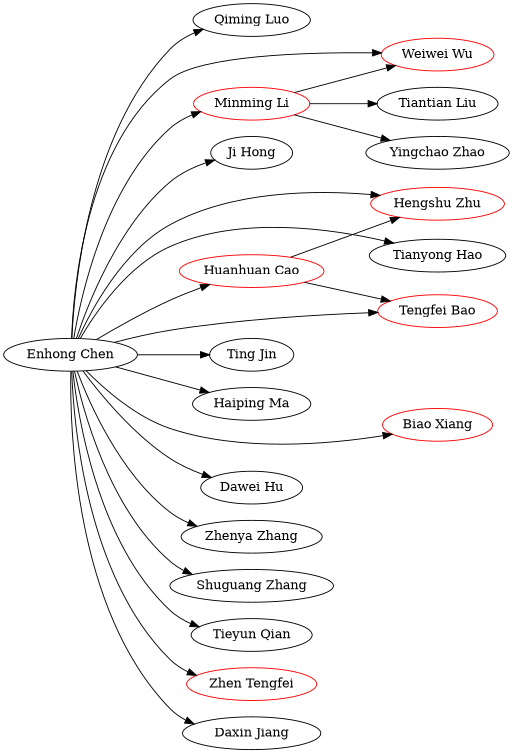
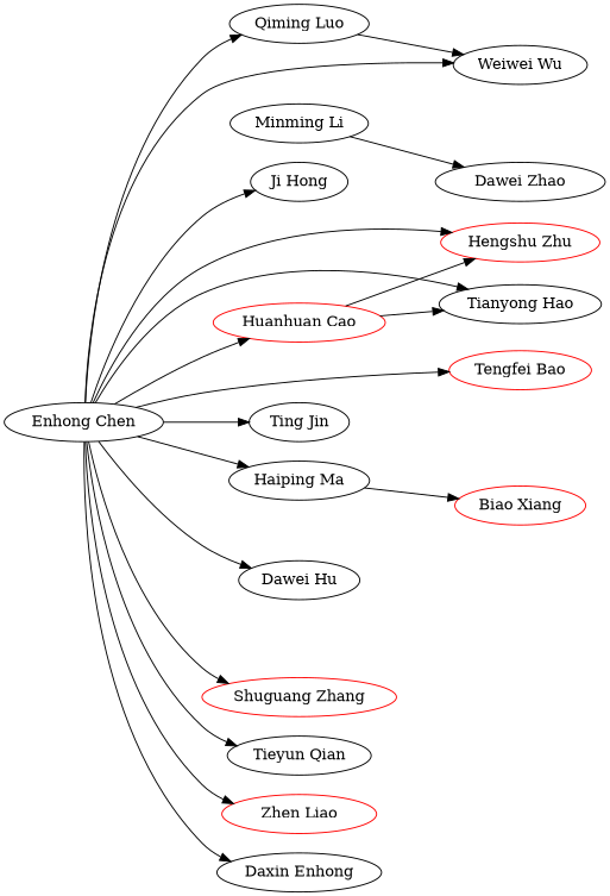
  strict digraph {
    rankdir=LR
-   "Weiwei Wu" [color=red]
-   "Minming Li" [color=red]
-   "Yingchao Zhao"
-   "Tiantian Liu"
+   "Weiwei Wu" [color=black]
+   "Minming Li"
+   "Yingchao Zhao" [label="Dawei Zhao"]
    "Enhong Chen"
    "Ji Hong"
    "Huanhuan Cao" [color=red]
    "Hengshu Zhu" [color=red]
    "Qiming Luo"
    "Ting Jin"
    "Haiping Ma"
    "Tianyong Hao"
    "Dawei Hu"
    "Biao Xiang" [color=red]
-   "Zhenya Zhang"
-   "Shuguang Zhang"
+   "Shuguang Zhang" [color=red]
    "Tengfei Bao" [color=red]
    "Tieyun Qian"
-   "Zhen Liao" [color=red label="Zhen Tengfei"]
-   "Daxin Jiang"
-   "Minming Li" -> "Weiwei Wu"
+   "Zhen Liao" [color=red]
+   "Daxin Jiang" [label="Daxin Enhong"]
+   "Qiming Luo" -> "Weiwei Wu"
    "Minming Li" -> "Yingchao Zhao"
-   "Minming Li" -> "Tiantian Liu"
    "Enhong Chen" -> "Weiwei Wu"
-   "Enhong Chen" -> "Minming Li"
    "Enhong Chen" -> "Ji Hong"
    "Enhong Chen" -> "Huanhuan Cao"
    "Enhong Chen" -> "Hengshu Zhu"
    "Enhong Chen" -> "Qiming Luo"
    "Enhong Chen" -> "Ting Jin"
    "Enhong Chen" -> "Haiping Ma"
    "Enhong Chen" -> "Tianyong Hao"
    "Enhong Chen" -> "Dawei Hu"
-   "Enhong Chen" -> "Biao Xiang"
-   "Enhong Chen" -> "Zhenya Zhang"
+   "Haiping Ma" -> "Biao Xiang"
    "Enhong Chen" -> "Shuguang Zhang"
    "Enhong Chen" -> "Tengfei Bao"
    "Enhong Chen" -> "Tieyun Qian"
    "Enhong Chen" -> "Zhen Liao"
    "Enhong Chen" -> "Daxin Jiang"
    "Huanhuan Cao" -> "Hengshu Zhu"
-   "Huanhuan Cao" -> "Tengfei Bao"
+   "Huanhuan Cao" -> "Tianyong Hao"
  }
